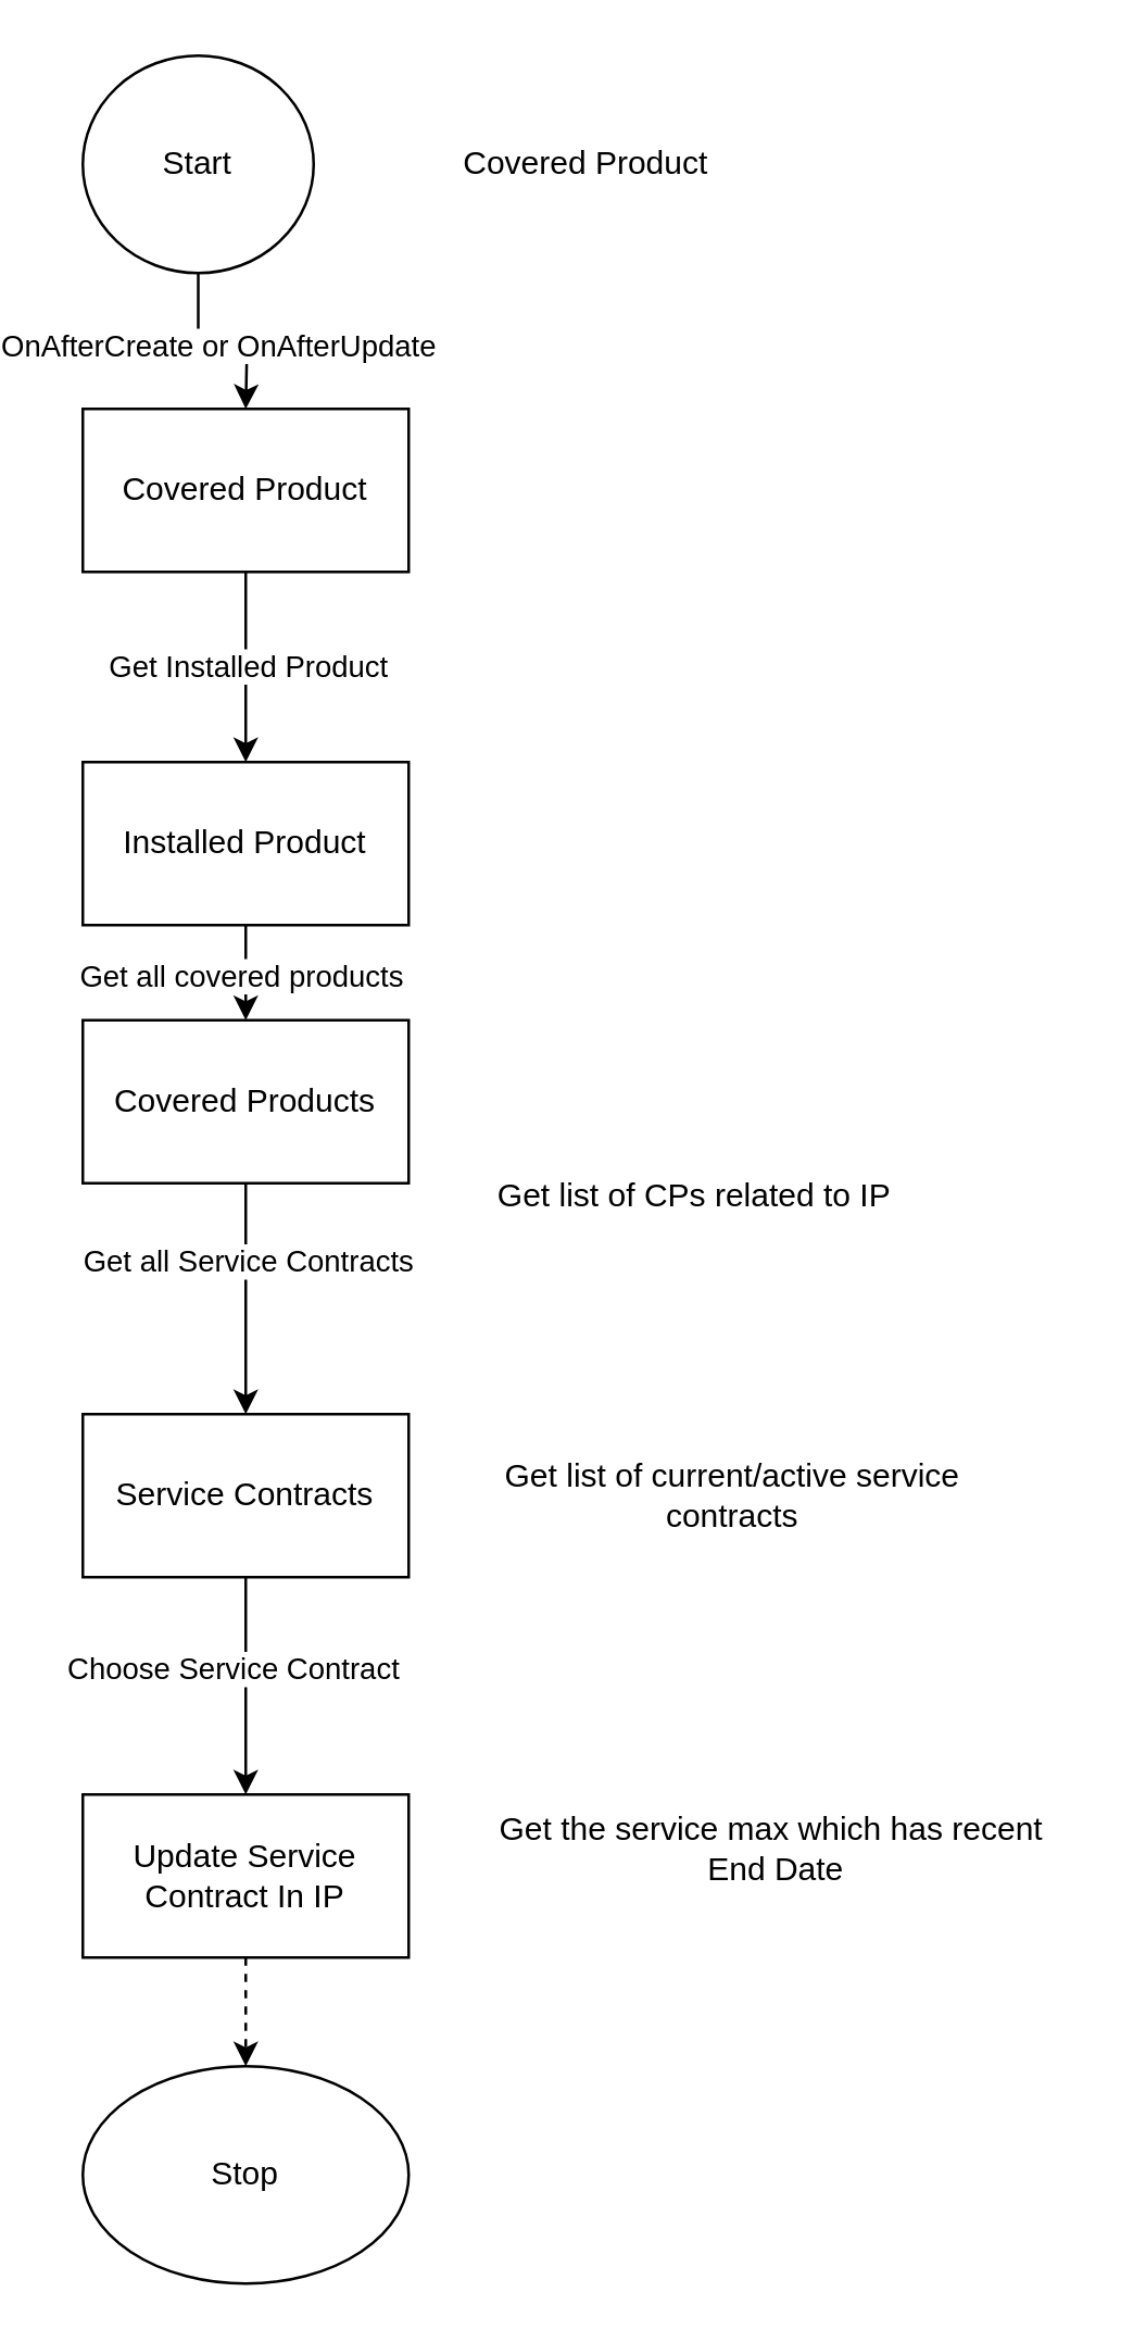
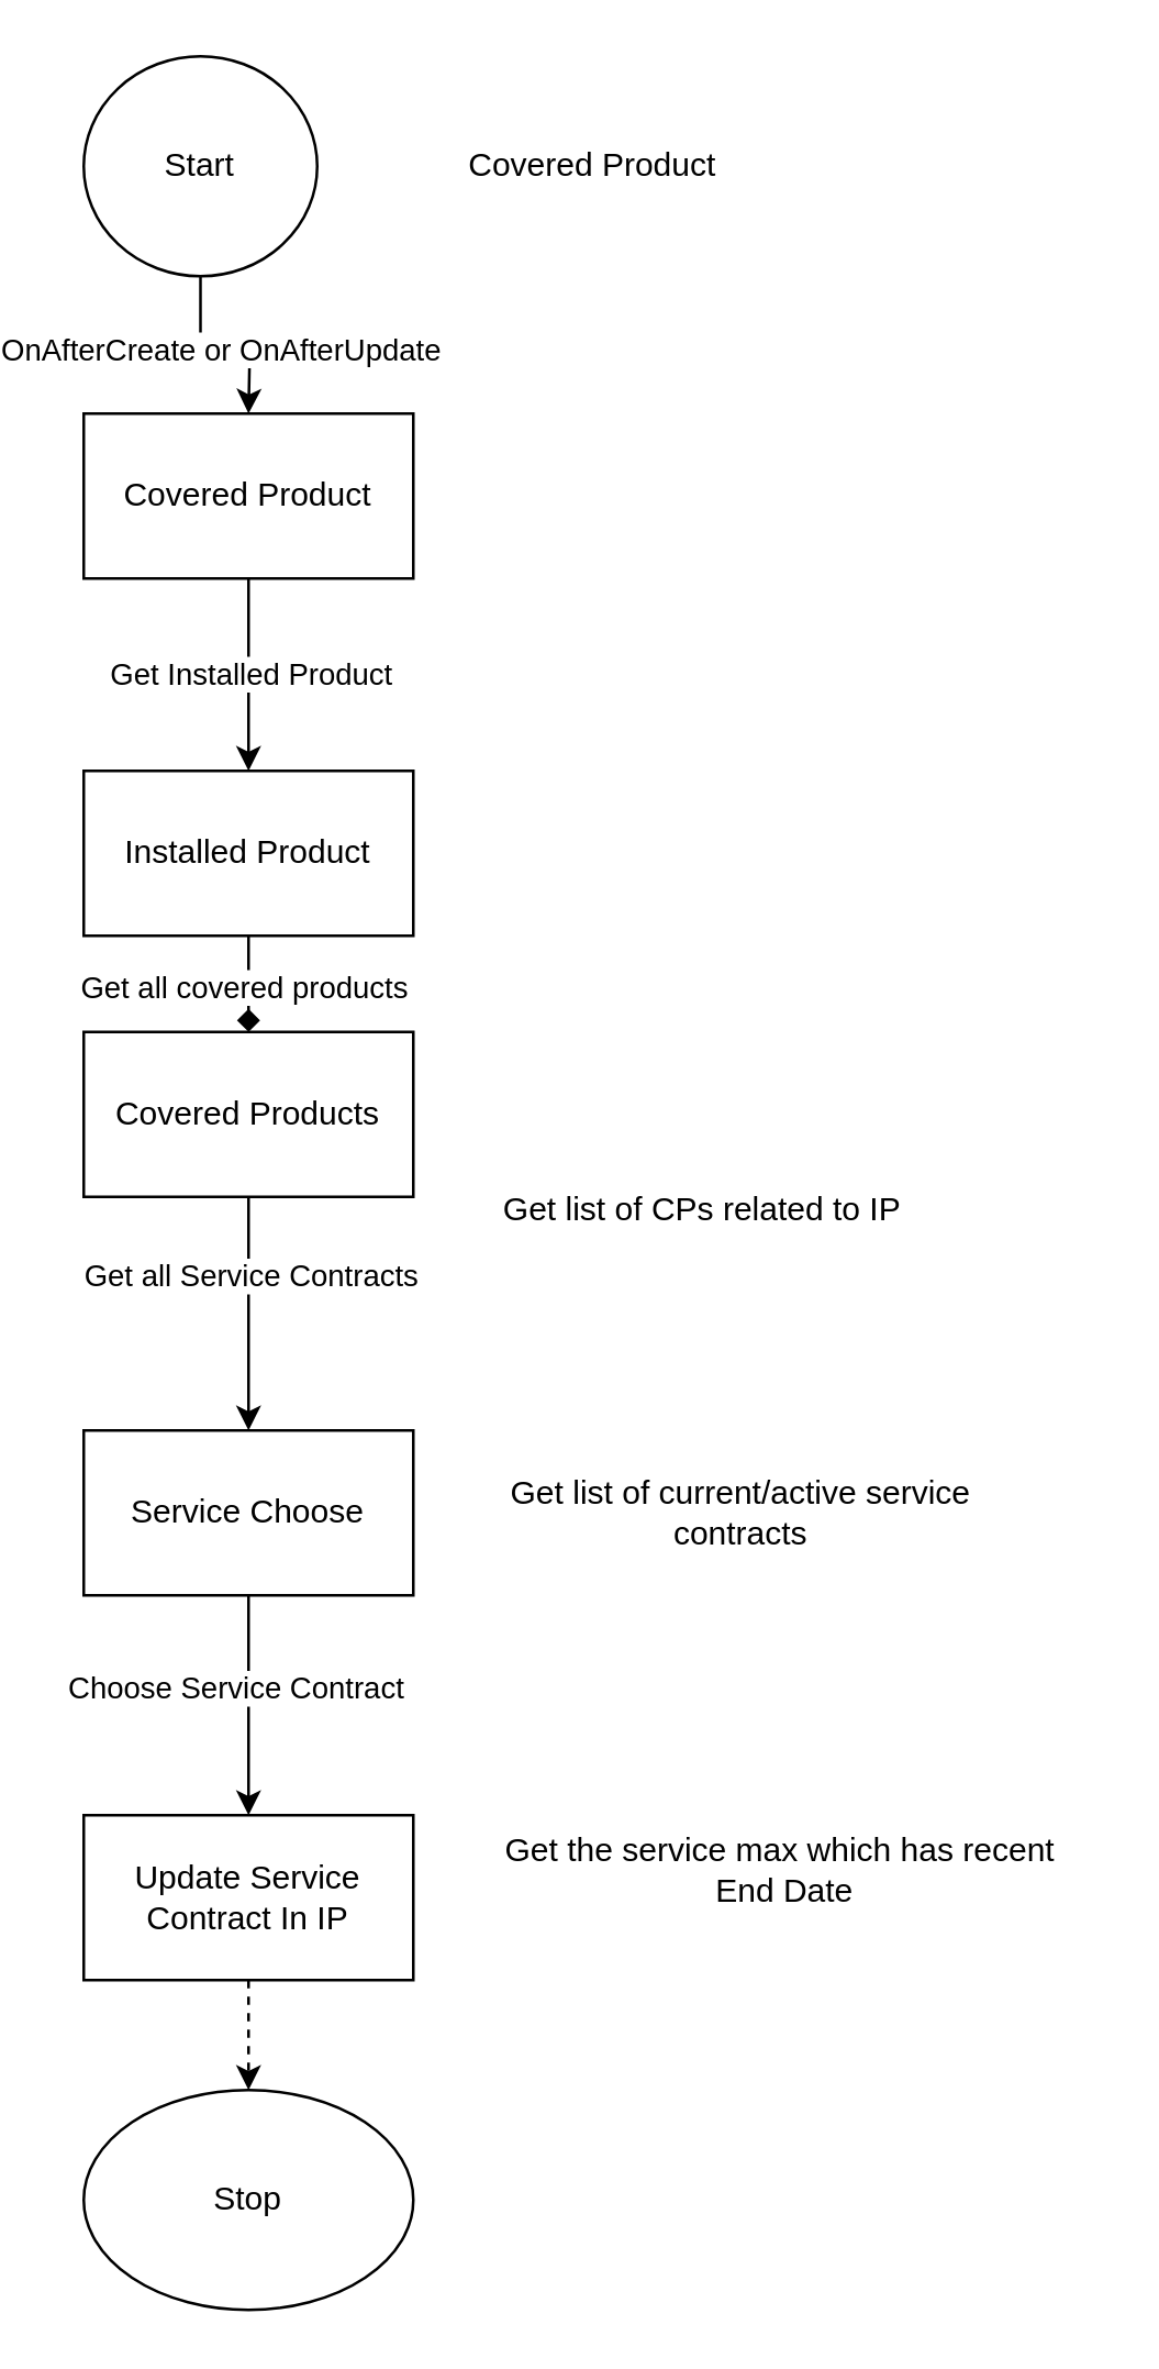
  <mxCell id="0" />
  <mxCell id="1" parent="0" />
  <mxCell id="2" style="edgeStyle=orthogonalEdgeStyle;rounded=0;orthogonalLoop=1;jettySize=auto;html=1;" edge="1" parent="1" source="4"><mxGeometry relative="1" as="geometry"><mxPoint x="80" y="150" as="targetPoint" /></mxGeometry></mxCell>
  <mxCell id="3" value="OnAfterCreate or OnAfterUpdate" style="edgeLabel;html=1;align=center;verticalAlign=middle;resizable=0;points=[];" vertex="1" connectable="0" parent="2"><mxGeometry x="-0.05" y="-1" relative="1" as="geometry"><mxPoint as="offset" /></mxGeometry></mxCell>
  <mxCell id="4" value="Start" style="ellipse;whiteSpace=wrap;html=1;" vertex="1" parent="1"><mxGeometry x="20" y="20" width="85" height="80" as="geometry" /></mxCell>
  <mxCell id="5" style="edgeStyle=orthogonalEdgeStyle;rounded=0;orthogonalLoop=1;jettySize=auto;html=1;" edge="1" parent="1" source="7"><mxGeometry relative="1" as="geometry"><mxPoint x="80" y="280" as="targetPoint" /></mxGeometry></mxCell>
  <mxCell id="6" value="Get Installed Product" style="edgeLabel;html=1;align=center;verticalAlign=middle;resizable=0;points=[];" vertex="1" connectable="0" parent="5"><mxGeometry x="-0.035" relative="1" as="geometry"><mxPoint as="offset" /></mxGeometry></mxCell>
  <mxCell id="7" value="Covered Product" style="rounded=0;whiteSpace=wrap;html=1;" vertex="1" parent="1"><mxGeometry x="20" y="150" width="120" height="60" as="geometry" /></mxCell>
  <mxCell id="8" value="Covered Product" style="text;html=1;align=center;verticalAlign=middle;resizable=0;points=[];autosize=1;strokeColor=none;fillColor=none;" vertex="1" parent="1"><mxGeometry x="150" y="45" width="110" height="30" as="geometry" /></mxCell>
- <mxCell id="9" style="edgeStyle=orthogonalEdgeStyle;rounded=0;orthogonalLoop=1;jettySize=auto;html=1;entryX=0.5;entryY=0;entryDx=0;entryDy=0;" edge="1" parent="1" source="11" target="14"><mxGeometry relative="1" as="geometry" /></mxCell>
+ <mxCell id="9" style="edgeStyle=orthogonalEdgeStyle;rounded=0;orthogonalLoop=1;jettySize=auto;html=1;entryX=0.5;entryY=0;entryDx=0;entryDy=0;endArrow=diamond;" edge="1" parent="1" source="11" target="14"><mxGeometry relative="1" as="geometry" /></mxCell>
  <mxCell id="10" value="Get all covered products&amp;nbsp;" style="edgeLabel;html=1;align=center;verticalAlign=middle;resizable=0;points=[];" vertex="1" connectable="0" parent="9"><mxGeometry x="-0.2" y="-1" relative="1" as="geometry"><mxPoint as="offset" /></mxGeometry></mxCell>
  <mxCell id="11" value="Installed Product" style="rounded=0;whiteSpace=wrap;html=1;" vertex="1" parent="1"><mxGeometry x="20" y="280" width="120" height="60" as="geometry" /></mxCell>
  <mxCell id="12" style="edgeStyle=orthogonalEdgeStyle;rounded=0;orthogonalLoop=1;jettySize=auto;html=1;entryX=0.5;entryY=0;entryDx=0;entryDy=0;" edge="1" parent="1" source="14" target="18"><mxGeometry relative="1" as="geometry" /></mxCell>
  <mxCell id="13" value="Get all Service Contracts" style="edgeLabel;html=1;align=center;verticalAlign=middle;resizable=0;points=[];" vertex="1" connectable="0" parent="12"><mxGeometry x="-0.52" relative="1" as="geometry"><mxPoint y="8" as="offset" /></mxGeometry></mxCell>
  <mxCell id="14" value="Covered Products" style="rounded=0;whiteSpace=wrap;html=1;" vertex="1" parent="1"><mxGeometry x="20" y="375" width="120" height="60" as="geometry" /></mxCell>
  <mxCell id="15" value="Get list of CPs related to IP" style="text;html=1;align=center;verticalAlign=middle;resizable=0;points=[];autosize=1;strokeColor=none;fillColor=none;" vertex="1" parent="1"><mxGeometry x="160" y="425" width="170" height="30" as="geometry" /></mxCell>
  <mxCell id="16" style="edgeStyle=orthogonalEdgeStyle;rounded=0;orthogonalLoop=1;jettySize=auto;html=1;" edge="1" parent="1" source="18"><mxGeometry relative="1" as="geometry"><mxPoint x="80" y="660" as="targetPoint" /></mxGeometry></mxCell>
  <mxCell id="17" value="Choose Service Contract&amp;nbsp;" style="edgeLabel;html=1;align=center;verticalAlign=middle;resizable=0;points=[];" vertex="1" connectable="0" parent="16"><mxGeometry x="-0.18" y="-4" relative="1" as="geometry"><mxPoint as="offset" /></mxGeometry></mxCell>
- <mxCell id="18" value="Service Contracts" style="rounded=0;whiteSpace=wrap;html=1;" vertex="1" parent="1"><mxGeometry x="20" y="520" width="120" height="60" as="geometry" /></mxCell>
+ <mxCell id="18" value="Service Choose" style="rounded=0;whiteSpace=wrap;html=1;" vertex="1" parent="1"><mxGeometry x="20" y="520" width="120" height="60" as="geometry" /></mxCell>
  <mxCell id="19" value="Get list of current/active service&lt;div&gt;contracts&lt;/div&gt;" style="text;html=1;align=center;verticalAlign=middle;resizable=0;points=[];autosize=1;strokeColor=none;fillColor=none;" vertex="1" parent="1"><mxGeometry x="164" y="530" width="190" height="40" as="geometry" /></mxCell>
  <mxCell id="20" style="edgeStyle=orthogonalEdgeStyle;rounded=0;orthogonalLoop=1;jettySize=auto;html=1;entryX=0.5;entryY=0;entryDx=0;entryDy=0;dashed=1;" edge="1" parent="1" source="21" target="23"><mxGeometry relative="1" as="geometry" /></mxCell>
  <mxCell id="21" value="Update Service Contract In IP" style="rounded=0;whiteSpace=wrap;html=1;" vertex="1" parent="1"><mxGeometry x="20" y="660" width="120" height="60" as="geometry" /></mxCell>
  <mxCell id="22" value="Get the service max which has recent&amp;nbsp;&lt;div&gt;End Date&lt;/div&gt;" style="text;html=1;align=center;verticalAlign=middle;resizable=0;points=[];autosize=1;strokeColor=none;fillColor=none;" vertex="1" parent="1"><mxGeometry x="160" y="660" width="230" height="40" as="geometry" /></mxCell>
  <mxCell id="23" value="Stop" style="ellipse;whiteSpace=wrap;html=1;" vertex="1" parent="1"><mxGeometry x="20" y="760" width="120" height="80" as="geometry" /></mxCell>
